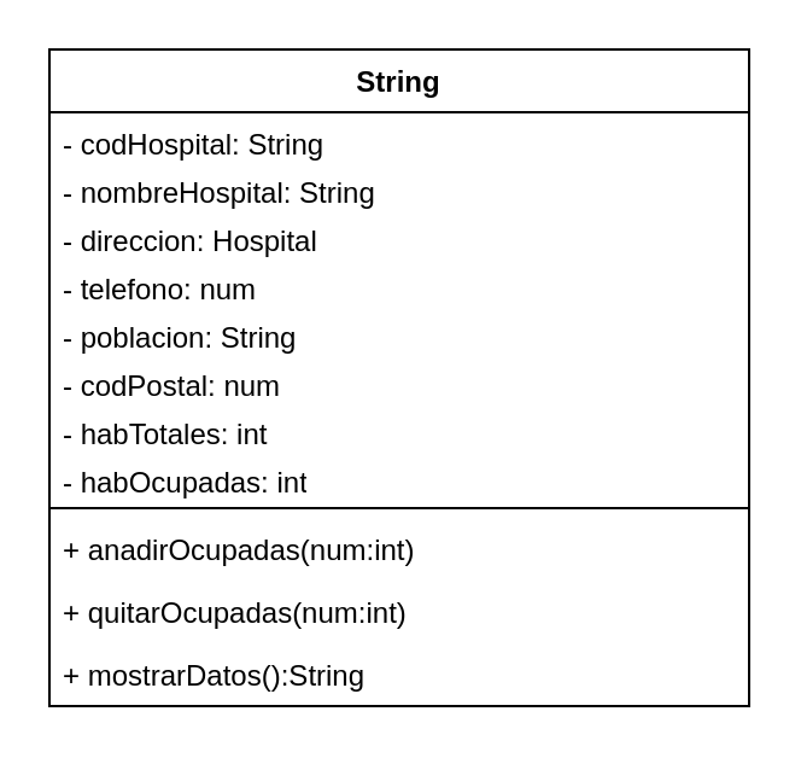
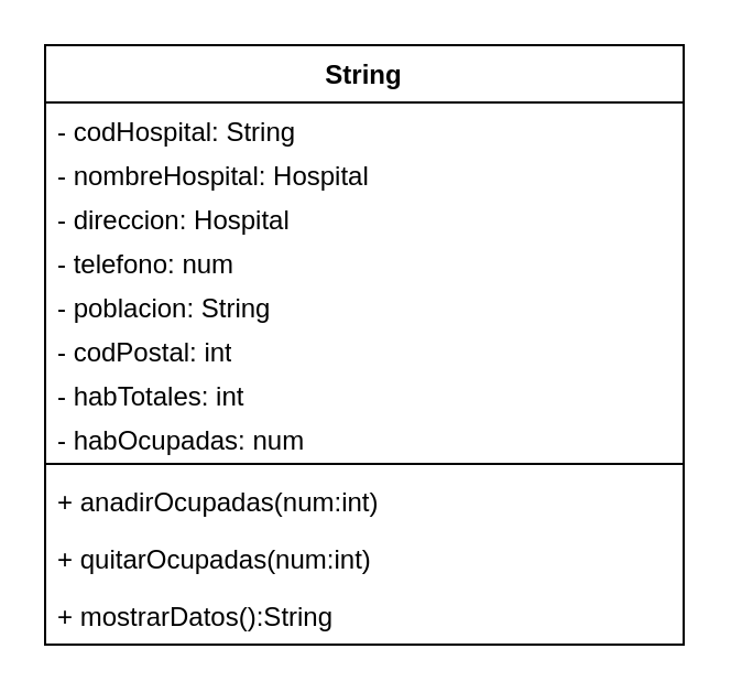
  <mxCell id="0" />
  <mxCell id="1" parent="0" />
  <mxCell id="2" value="String" style="swimlane;fontStyle=1;align=center;verticalAlign=top;childLayout=stackLayout;horizontal=1;startSize=26;horizontalStack=0;resizeParent=1;resizeParentMax=0;resizeLast=0;collapsible=1;marginBottom=0;whiteSpace=wrap;html=1;" vertex="1" parent="1"><mxGeometry x="20" y="20" width="290" height="272" as="geometry" /></mxCell>
  <mxCell id="3" value="- codHospital: String" style="text;strokeColor=none;fillColor=none;align=left;verticalAlign=top;spacingLeft=4;spacingRight=4;overflow=hidden;rotatable=0;points=[[0,0.5],[1,0.5]];portConstraint=eastwest;whiteSpace=wrap;html=1;" vertex="1" parent="2"><mxGeometry y="26" width="290" height="20" as="geometry" /></mxCell>
- <mxCell id="4" value="- nombreHospital: String" style="text;strokeColor=none;fillColor=none;align=left;verticalAlign=top;spacingLeft=4;spacingRight=4;overflow=hidden;rotatable=0;points=[[0,0.5],[1,0.5]];portConstraint=eastwest;whiteSpace=wrap;html=1;" vertex="1" parent="2"><mxGeometry y="46" width="290" height="20" as="geometry" /></mxCell>
+ <mxCell id="4" value="- nombreHospital: Hospital" style="text;strokeColor=none;fillColor=none;align=left;verticalAlign=top;spacingLeft=4;spacingRight=4;overflow=hidden;rotatable=0;points=[[0,0.5],[1,0.5]];portConstraint=eastwest;whiteSpace=wrap;html=1;" vertex="1" parent="2"><mxGeometry y="46" width="290" height="20" as="geometry" /></mxCell>
  <mxCell id="5" value="- direccion: Hospital" style="text;strokeColor=none;fillColor=none;align=left;verticalAlign=top;spacingLeft=4;spacingRight=4;overflow=hidden;rotatable=0;points=[[0,0.5],[1,0.5]];portConstraint=eastwest;whiteSpace=wrap;html=1;" vertex="1" parent="2"><mxGeometry y="66" width="290" height="20" as="geometry" /></mxCell>
  <mxCell id="6" value="- telefono: num" style="text;strokeColor=none;fillColor=none;align=left;verticalAlign=top;spacingLeft=4;spacingRight=4;overflow=hidden;rotatable=0;points=[[0,0.5],[1,0.5]];portConstraint=eastwest;whiteSpace=wrap;html=1;" vertex="1" parent="2"><mxGeometry y="86" width="290" height="20" as="geometry" /></mxCell>
  <mxCell id="7" value="- poblacion: String" style="text;strokeColor=none;fillColor=none;align=left;verticalAlign=top;spacingLeft=4;spacingRight=4;overflow=hidden;rotatable=0;points=[[0,0.5],[1,0.5]];portConstraint=eastwest;whiteSpace=wrap;html=1;" vertex="1" parent="2"><mxGeometry y="106" width="290" height="20" as="geometry" /></mxCell>
- <mxCell id="8" value="- codPostal: num" style="text;strokeColor=none;fillColor=none;align=left;verticalAlign=top;spacingLeft=4;spacingRight=4;overflow=hidden;rotatable=0;points=[[0,0.5],[1,0.5]];portConstraint=eastwest;whiteSpace=wrap;html=1;" vertex="1" parent="2"><mxGeometry y="126" width="290" height="20" as="geometry" /></mxCell>
+ <mxCell id="8" value="- codPostal: int" style="text;strokeColor=none;fillColor=none;align=left;verticalAlign=top;spacingLeft=4;spacingRight=4;overflow=hidden;rotatable=0;points=[[0,0.5],[1,0.5]];portConstraint=eastwest;whiteSpace=wrap;html=1;" vertex="1" parent="2"><mxGeometry y="126" width="290" height="20" as="geometry" /></mxCell>
  <mxCell id="9" value="- habTotales: int" style="text;strokeColor=none;fillColor=none;align=left;verticalAlign=top;spacingLeft=4;spacingRight=4;overflow=hidden;rotatable=0;points=[[0,0.5],[1,0.5]];portConstraint=eastwest;whiteSpace=wrap;html=1;" vertex="1" parent="2"><mxGeometry y="146" width="290" height="20" as="geometry" /></mxCell>
- <mxCell id="10" value="- habOcupadas: int" style="text;strokeColor=none;fillColor=none;align=left;verticalAlign=top;spacingLeft=4;spacingRight=4;overflow=hidden;rotatable=0;points=[[0,0.5],[1,0.5]];portConstraint=eastwest;whiteSpace=wrap;html=1;" vertex="1" parent="2"><mxGeometry y="166" width="290" height="20" as="geometry" /></mxCell>
+ <mxCell id="10" value="- habOcupadas: num" style="text;strokeColor=none;fillColor=none;align=left;verticalAlign=top;spacingLeft=4;spacingRight=4;overflow=hidden;rotatable=0;points=[[0,0.5],[1,0.5]];portConstraint=eastwest;whiteSpace=wrap;html=1;" vertex="1" parent="2"><mxGeometry y="166" width="290" height="20" as="geometry" /></mxCell>
  <mxCell id="11" value="" style="line;strokeWidth=1;fillColor=none;align=left;verticalAlign=middle;spacingTop=-1;spacingLeft=3;spacingRight=3;rotatable=0;labelPosition=right;points=[];portConstraint=eastwest;strokeColor=inherit;" vertex="1" parent="2"><mxGeometry y="186" width="290" height="8" as="geometry" /></mxCell>
  <mxCell id="12" value="+ anadirOcupadas(num:int)" style="text;strokeColor=none;fillColor=none;align=left;verticalAlign=top;spacingLeft=4;spacingRight=4;overflow=hidden;rotatable=0;points=[[0,0.5],[1,0.5]];portConstraint=eastwest;whiteSpace=wrap;html=1;" vertex="1" parent="2"><mxGeometry y="194" width="290" height="26" as="geometry" /></mxCell>
  <mxCell id="13" value="+ quitarOcupadas(num:int)" style="text;strokeColor=none;fillColor=none;align=left;verticalAlign=top;spacingLeft=4;spacingRight=4;overflow=hidden;rotatable=0;points=[[0,0.5],[1,0.5]];portConstraint=eastwest;whiteSpace=wrap;html=1;" vertex="1" parent="2"><mxGeometry y="220" width="290" height="26" as="geometry" /></mxCell>
  <mxCell id="14" value="+ mostrarDatos():String" style="text;strokeColor=none;fillColor=none;align=left;verticalAlign=top;spacingLeft=4;spacingRight=4;overflow=hidden;rotatable=0;points=[[0,0.5],[1,0.5]];portConstraint=eastwest;whiteSpace=wrap;html=1;" vertex="1" parent="2"><mxGeometry y="246" width="290" height="26" as="geometry" /></mxCell>
